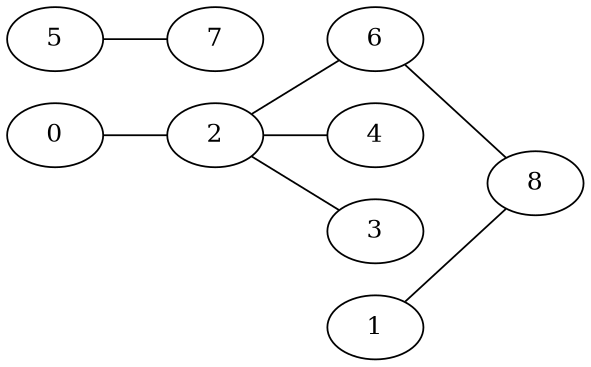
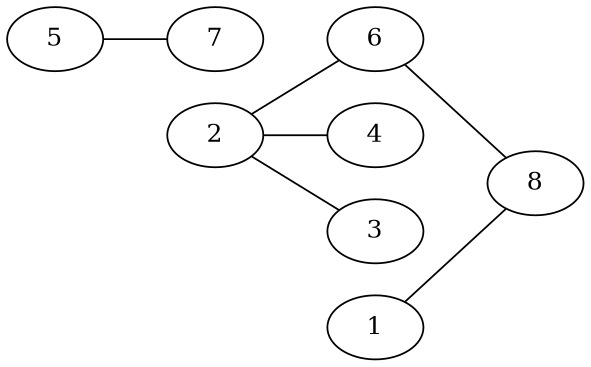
  graph {
    rankdir=LR
    n1 [label=8]
    n2 [label=7]
    n3 [label=6]
    n4 [label=5]
    n5 [label=4]
    n6 [label=3]
    n7 [label=2]
    n8 [label=1]
-   n9 [label=0]
    n3 -- n1
    n4 -- n2
    n7 -- n3
    n7 -- n5
    n7 -- n6
    n8 -- n1
-   n9 -- n7
  }
